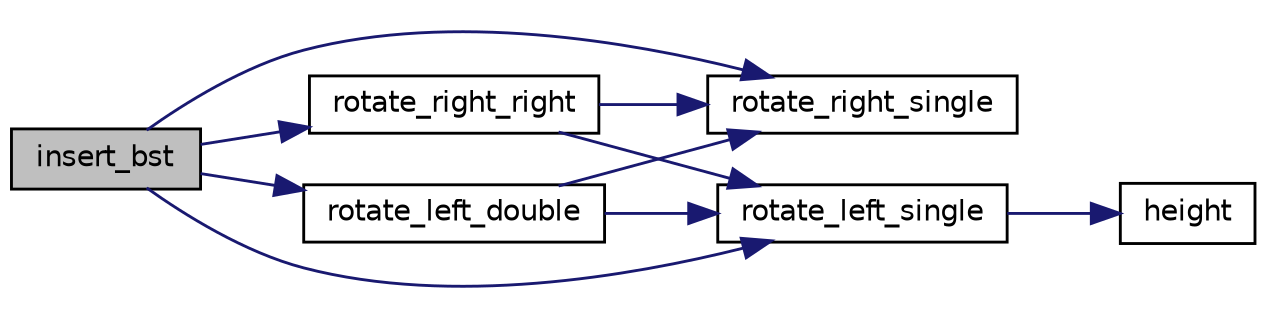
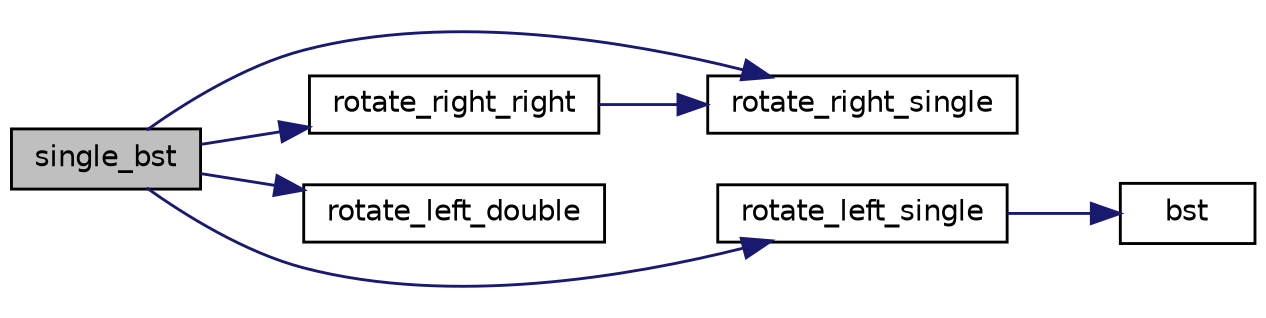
  digraph {
    rankdir=LR
    node [color=black fillcolor=white fontname=Helvetica fontsize=10 shape=record style=filled]
    edge [color=midnightblue fontname=Helvetica fontsize=10 labelfontname=Helvetica labelfontsize=10 style=solid]
-   n1 [fillcolor=grey75 fontcolor=black height=0.2 label=insert_bst width=0.4]
+   n1 [fillcolor=grey75 fontcolor=black height=0.2 label=single_bst width=0.4]
    n2 [height=0.2 label=rotate_right_single width=0.4]
    n3 [height=0.2 label=rotate_left_single width=0.4]
    n4 [height=0.2 label=rotate_right_right width=0.4]
    n5 [height=0.2 label=rotate_left_double width=0.4]
-   n6 [height=0.2 label=height width=0.4]
+   n6 [height=0.2 label=bst width=0.4]
    n1 -> n2
    n1 -> n3
    n1 -> n4
    n1 -> n5
    n3 -> n6
    n4 -> n2
-   n4 -> n3
-   n5 -> n2
-   n5 -> n3
  }
